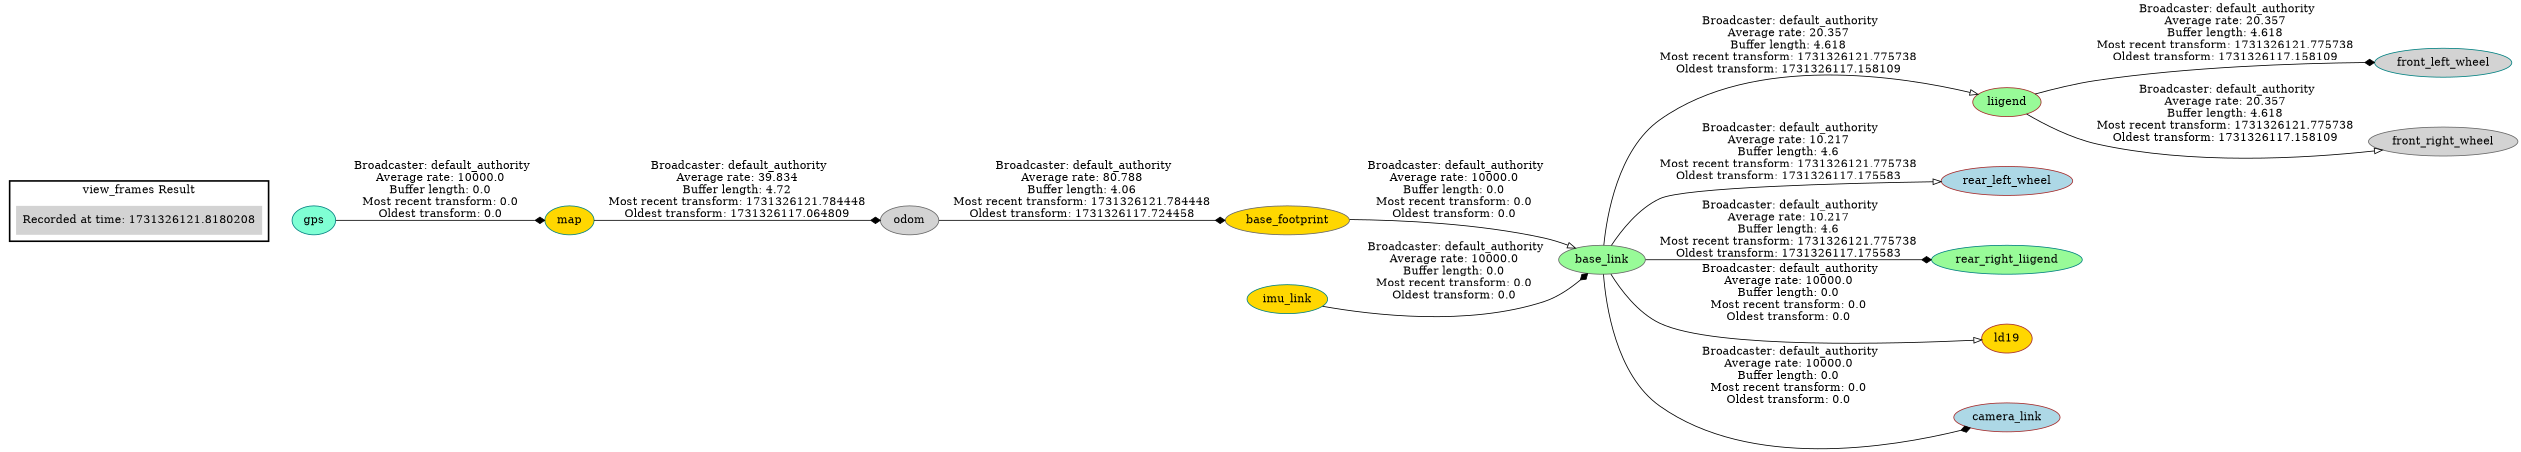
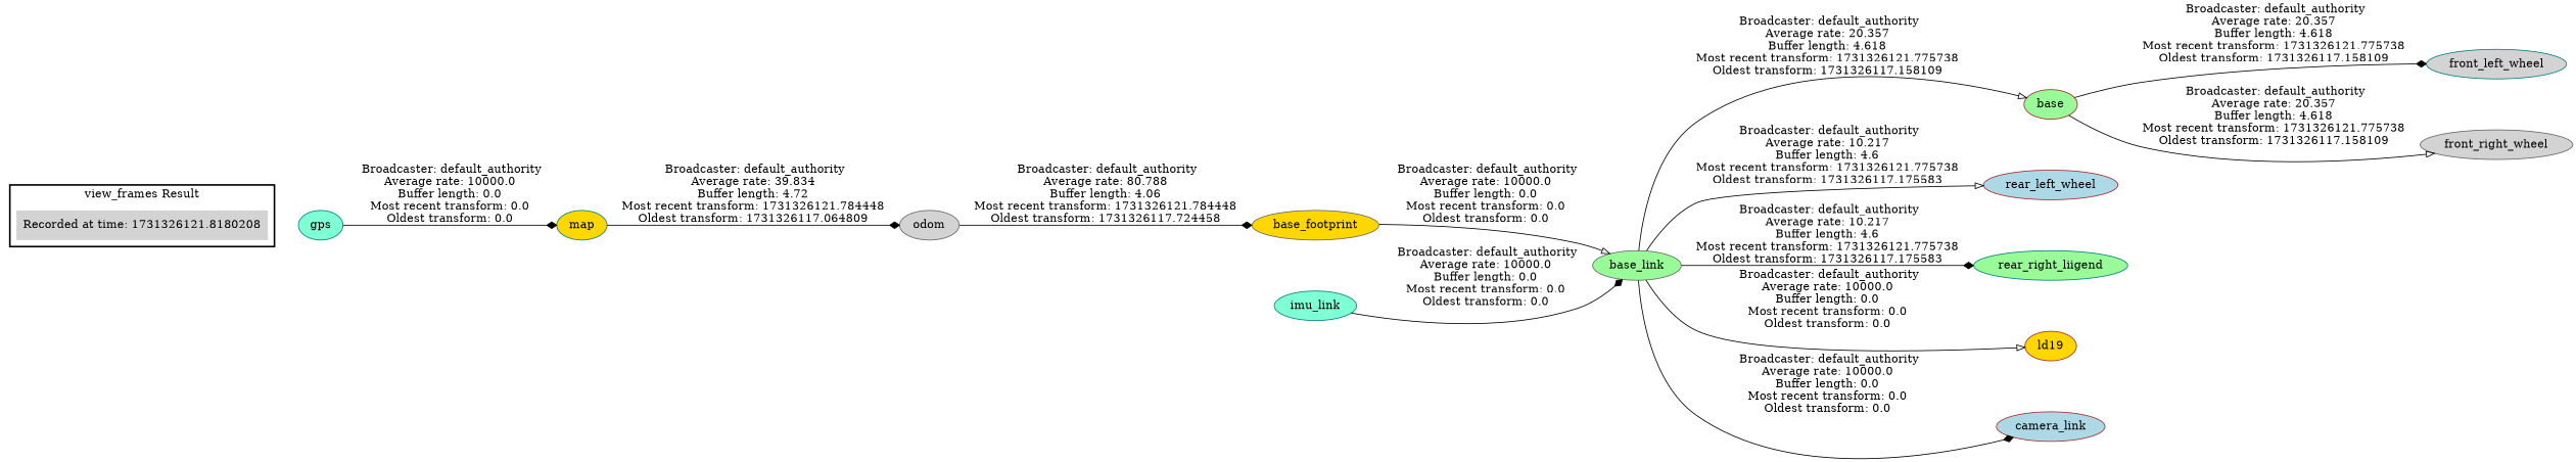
  digraph {
    rankdir=LR
    node [color=teal fillcolor=lightgrey style=filled]
    edge [arrowhead=diamond]
    "Recorded at time: 1731326121.8180208" [shape=plaintext]
    gps [fillcolor=aquamarine]
    map [fillcolor=gold]
    odom [color=gray40]
    base_footprint [color=gray40 fillcolor=gold]
    base_link [color=gray40 fillcolor=palegreen]
-   liigend [color=brown fillcolor=palegreen]
+   liigend [color=brown fillcolor=palegreen label=base]
    rear_left_wheel [color=brown fillcolor=lightblue]
    n9 [fillcolor=palegreen label=rear_right_liigend]
    ld19 [color=brown fillcolor=gold]
    camera_link [color=brown fillcolor=lightblue]
    front_left_wheel
    front_right_wheel [color=gray40]
-   imu_link [fillcolor=gold]
+   imu_link [fillcolor=aquamarine]
    subgraph cluster_1 {
      color=black
      label="view_frames Result"
      style=bold
      "Recorded at time: 1731326121.8180208"
    }
    "Recorded at time: 1731326121.8180208" -> gps [style=invis arrowhead=""]
    gps -> map [label=" Broadcaster: default_authority\nAverage rate: 10000.0\nBuffer length: 0.0\nMost recent transform: 0.0\nOldest transform: 0.0\n"]
    map -> odom [label=" Broadcaster: default_authority\nAverage rate: 39.834\nBuffer length: 4.72\nMost recent transform: 1731326121.784448\nOldest transform: 1731326117.064809\n"]
    odom -> base_footprint [label=" Broadcaster: default_authority\nAverage rate: 80.788\nBuffer length: 4.06\nMost recent transform: 1731326121.784448\nOldest transform: 1731326117.724458\n"]
    base_footprint -> base_link [arrowhead=onormal label=" Broadcaster: default_authority\nAverage rate: 10000.0\nBuffer length: 0.0\nMost recent transform: 0.0\nOldest transform: 0.0\n"]
    base_link -> liigend [arrowhead=onormal label=" Broadcaster: default_authority\nAverage rate: 20.357\nBuffer length: 4.618\nMost recent transform: 1731326121.775738\nOldest transform: 1731326117.158109\n"]
    base_link -> rear_left_wheel [arrowhead=onormal label=" Broadcaster: default_authority\nAverage rate: 10.217\nBuffer length: 4.6\nMost recent transform: 1731326121.775738\nOldest transform: 1731326117.175583\n"]
    base_link -> n9 [label=" Broadcaster: default_authority\nAverage rate: 10.217\nBuffer length: 4.6\nMost recent transform: 1731326121.775738\nOldest transform: 1731326117.175583\n"]
    base_link -> ld19 [arrowhead=onormal label=" Broadcaster: default_authority\nAverage rate: 10000.0\nBuffer length: 0.0\nMost recent transform: 0.0\nOldest transform: 0.0\n"]
    base_link -> camera_link [label=" Broadcaster: default_authority\nAverage rate: 10000.0\nBuffer length: 0.0\nMost recent transform: 0.0\nOldest transform: 0.0\n"]
    liigend -> front_left_wheel [label=" Broadcaster: default_authority\nAverage rate: 20.357\nBuffer length: 4.618\nMost recent transform: 1731326121.775738\nOldest transform: 1731326117.158109\n"]
    liigend -> front_right_wheel [arrowhead=onormal label=" Broadcaster: default_authority\nAverage rate: 20.357\nBuffer length: 4.618\nMost recent transform: 1731326121.775738\nOldest transform: 1731326117.158109\n"]
    imu_link -> base_link [label=" Broadcaster: default_authority\nAverage rate: 10000.0\nBuffer length: 0.0\nMost recent transform: 0.0\nOldest transform: 0.0\n"]
  }
